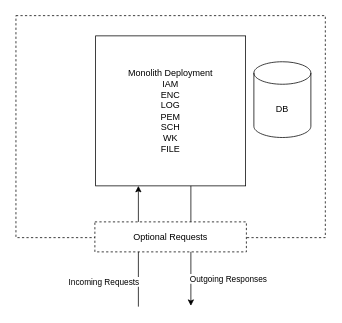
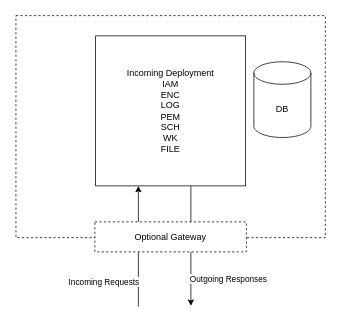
  <mxCell id="0" />
  <mxCell id="1" parent="0" />
  <mxCell id="2" value="" style="rounded=0;whiteSpace=wrap;html=1;dashed=1;fillColor=none;" vertex="1" parent="1"><mxGeometry x="20.75" y="20" width="412.5" height="296" as="geometry" /></mxCell>
- <mxCell id="3" value="Monolith Deployment&lt;br&gt;IAM&lt;br&gt;ENC&lt;br&gt;LOG&lt;br&gt;PEM&lt;br&gt;SCH&lt;br&gt;WK&lt;br&gt;FILE&lt;br&gt;" style="whiteSpace=wrap;html=1;aspect=fixed;" vertex="1" parent="1"><mxGeometry x="127" y="47" width="200" height="200" as="geometry" /></mxCell>
+ <mxCell id="3" value="Incoming Deployment&lt;br&gt;IAM&lt;br&gt;ENC&lt;br&gt;LOG&lt;br&gt;PEM&lt;br&gt;SCH&lt;br&gt;WK&lt;br&gt;FILE&lt;br&gt;" style="whiteSpace=wrap;html=1;aspect=fixed;" vertex="1" parent="1"><mxGeometry x="127" y="47" width="200" height="200" as="geometry" /></mxCell>
  <mxCell id="4" value="DB" style="shape=cylinder3;whiteSpace=wrap;html=1;boundedLbl=1;backgroundOutline=1;size=15;" vertex="1" parent="1"><mxGeometry x="338" y="81.5" width="76" height="101" as="geometry" /></mxCell>
  <mxCell id="5" value="" style="endArrow=classic;html=1;rounded=0;entryX=0.25;entryY=1;entryDx=0;entryDy=0;" edge="1" parent="1"><mxGeometry width="50" height="50" relative="1" as="geometry"><mxPoint x="184" y="408" as="sourcePoint" /><mxPoint x="184" y="247" as="targetPoint" /></mxGeometry></mxCell>
  <mxCell id="6" value="Incoming Requests" style="edgeLabel;html=1;align=center;verticalAlign=middle;resizable=0;points=[];" vertex="1" connectable="0" parent="5"><mxGeometry x="-0.485" y="2" relative="1" as="geometry"><mxPoint x="-45" y="7" as="offset" /></mxGeometry></mxCell>
  <mxCell id="7" value="" style="endArrow=classic;html=1;rounded=0;exitX=0.635;exitY=1;exitDx=0;exitDy=0;exitPerimeter=0;" edge="1" parent="1" source="3"><mxGeometry width="50" height="50" relative="1" as="geometry"><mxPoint x="253" y="264" as="sourcePoint" /><mxPoint x="254" y="407" as="targetPoint" /></mxGeometry></mxCell>
  <mxCell id="8" value="Outgoing Responses" style="edgeLabel;html=1;align=center;verticalAlign=middle;resizable=0;points=[];" vertex="1" connectable="0" parent="7"><mxGeometry x="-0.195" y="-2" relative="1" as="geometry"><mxPoint x="51" y="59" as="offset" /></mxGeometry></mxCell>
- <mxCell id="9" value="Optional Requests" style="rounded=0;whiteSpace=wrap;html=1;fillColor=default;dashed=1;" vertex="1" parent="1"><mxGeometry x="126" y="295" width="202" height="40" as="geometry" /></mxCell>
+ <mxCell id="9" value="Optional Gateway" style="rounded=0;whiteSpace=wrap;html=1;fillColor=default;dashed=1;" vertex="1" parent="1"><mxGeometry x="126" y="295" width="202" height="40" as="geometry" /></mxCell>
